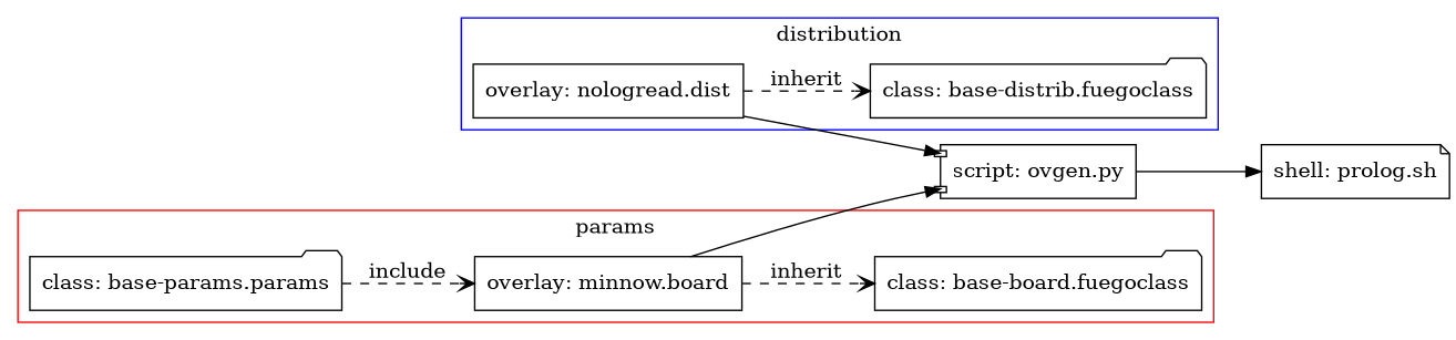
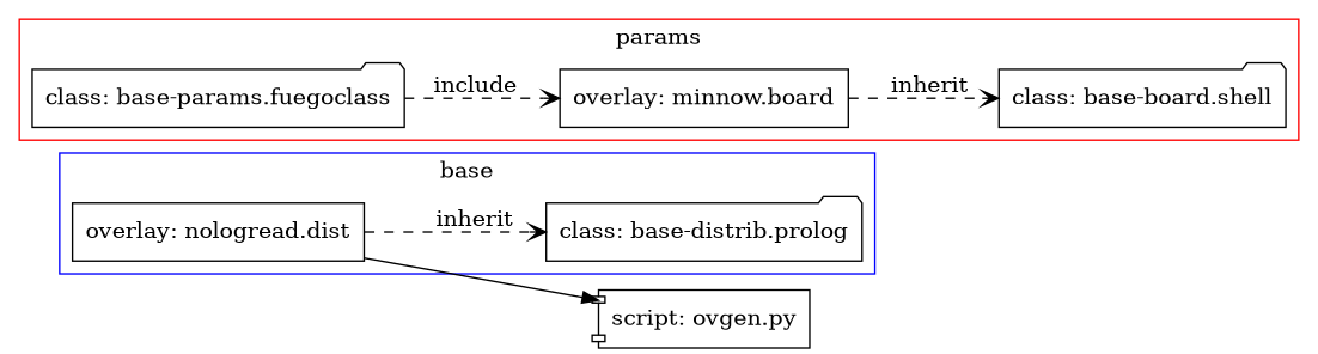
  digraph {
    rank=same
    rankdir=LR
    node [shape=folder]
-   n1 [label="class: base-distrib.fuegoclass"]
+   n1 [label="class: base-distrib.prolog"]
    n2 [label="overlay: nologread.dist" shape=rectangle]
-   n3 [label="class: base-board.fuegoclass"]
-   n4 [label="class: base-params.params"]
+   n3 [label="class: base-board.shell"]
+   n4 [label="class: base-params.fuegoclass"]
    n5 [label="overlay: minnow.board" shape=rectangle]
    n6 [label="script: ovgen.py" shape=component]
-   n7 [label="shell: prolog.sh" shape=note]
    subgraph cluster_1 {
      color=blue
-     label=distribution
+     label=base
      n1
      n2
    }
    subgraph cluster_2 {
      color=red
      label=params
      n3
      n4
      n5
    }
    n2 -> n1 [arrowhead=vee label=inherit style=dashed]
    n2 -> n6
    n4 -> n5 [arrowhead=vee label=include style=dashed]
    n5 -> n3 [arrowhead=vee label=inherit style=dashed]
-   n5 -> n6
-   n6 -> n7
  }
